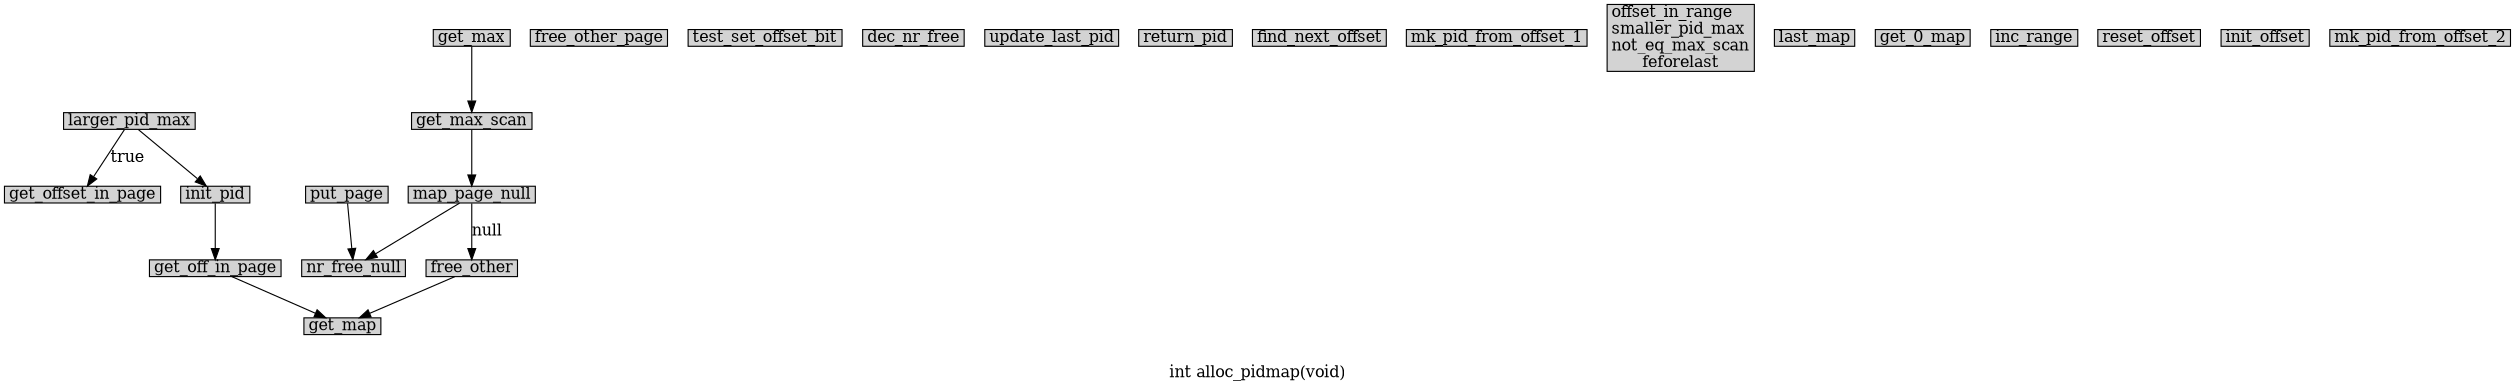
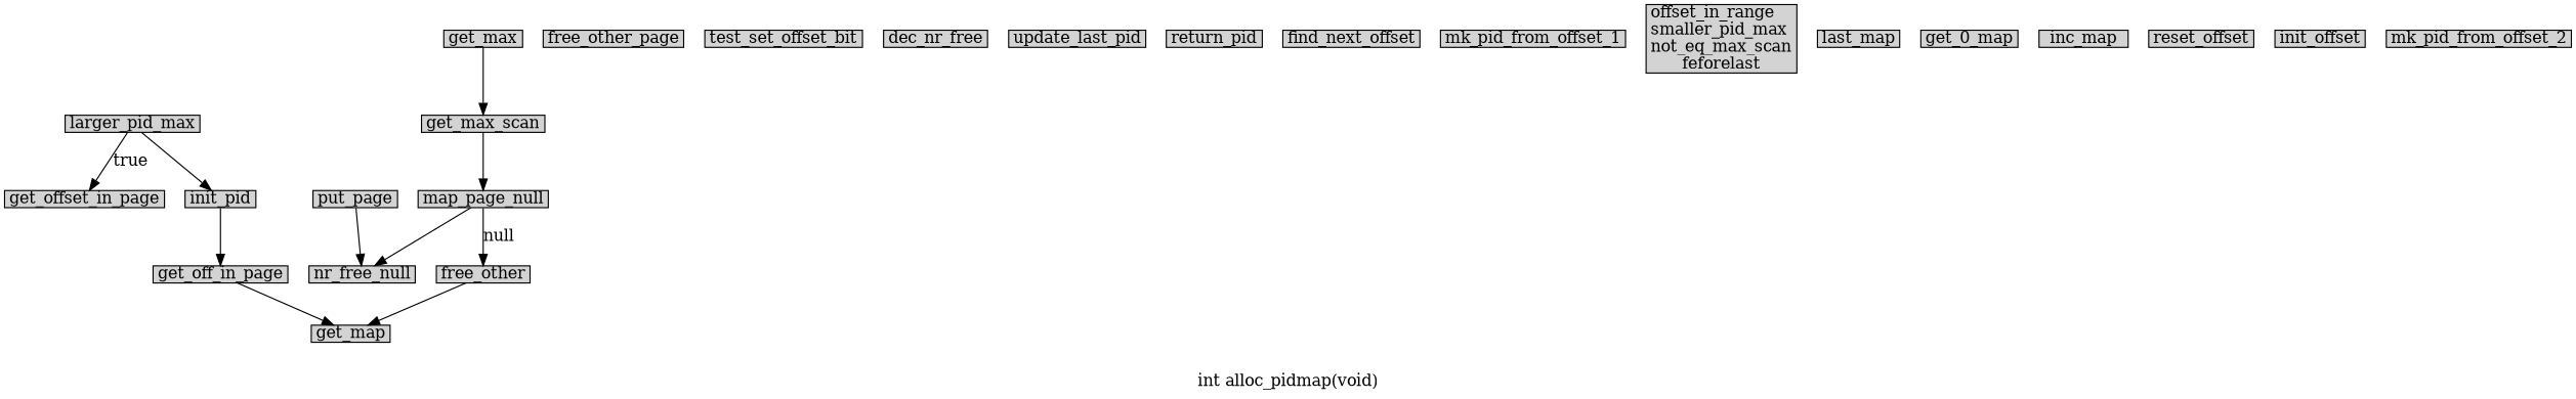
  digraph {
    label="int alloc_pidmap(void)"
    node [margin="0.05,0.005" shape=box style=filled]
    n1 [height=0.1 label=larger_pid_max width=0.1]
    n2 [height=0.1 label=get_offset_in_page width=0.1]
    n3 [height=0.1 label=init_pid width=0.1]
    get_off_in_page [height=0.1 width=0.1]
    get_map [height=0.1 width=0.1]
    get_max_scan [height=0.1 width=0.1]
    map_page_null [height=0.1 width=0.1]
    nr_free_null [height=0.1 width=0.1]
    free_other [height=0.1 width=0.1]
    free_other_page [height=0.1 width=0.1]
    put_page [height=0.1 width=0.1]
    test_set_offset_bit [height=0.1 width=0.1]
    dec_nr_free [height=0.1 width=0.1]
    update_last_pid [height=0.1 width=0.1]
    return_pid [height=0.1 width=0.1]
    find_next_offset [height=0.1 width=0.1]
    mk_pid_from_offset_1 [height=0.1 width=0.1]
    n18 [height=0.1 label="offset_in_range\lsmaller_pid_max\lnot_eq_max_scan\lfeforelast" width=0.1]
    last_map [height=0.1 width=0.1]
    get_0_map [height=0.1 width=0.1]
-   inc_map [height=0.1 width=0.1 label=inc_range]
+   inc_map [height=0.1 width=0.1]
    reset_offset [height=0.1 width=0.1]
    init_offset [height=0.1 width=0.1]
    mk_pid_from_offset_2 [height=0.1 width=0.1]
    get_max [height=0.1 width=0.1]
    n1 -> n2 [label=true]
    n1 -> n3
    n3 -> get_off_in_page
    get_off_in_page -> get_map
    get_max_scan -> map_page_null
    map_page_null -> nr_free_null
    map_page_null -> free_other [label=null]
    free_other -> get_map
    put_page -> nr_free_null
    get_max -> get_max_scan
  }
